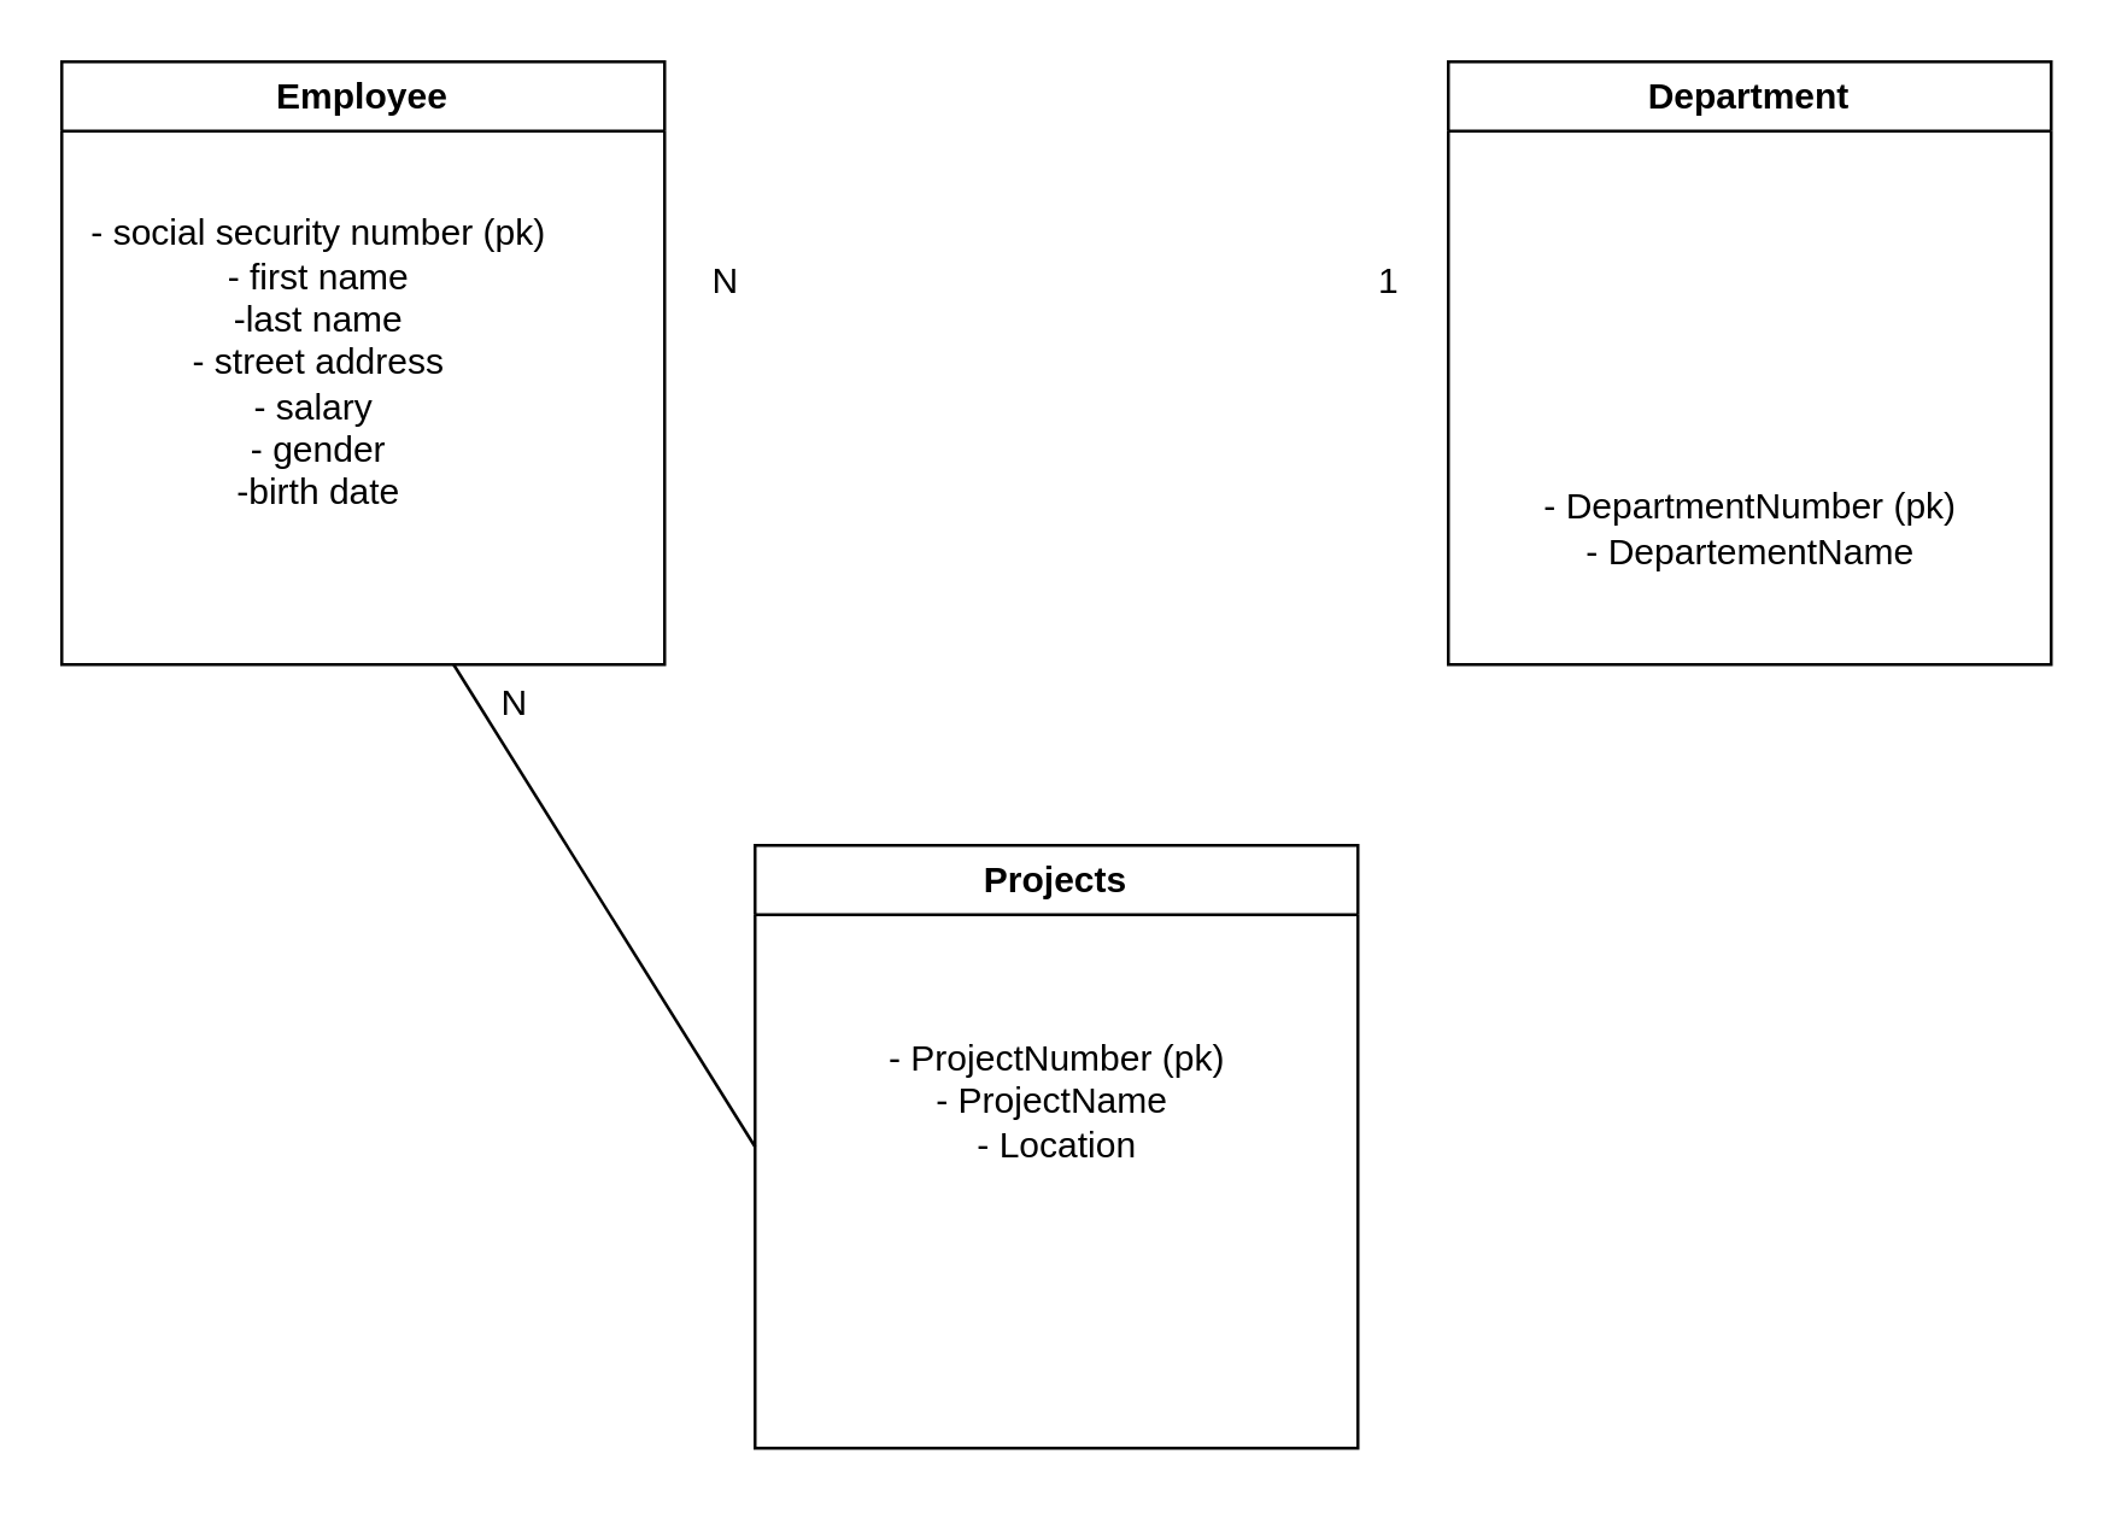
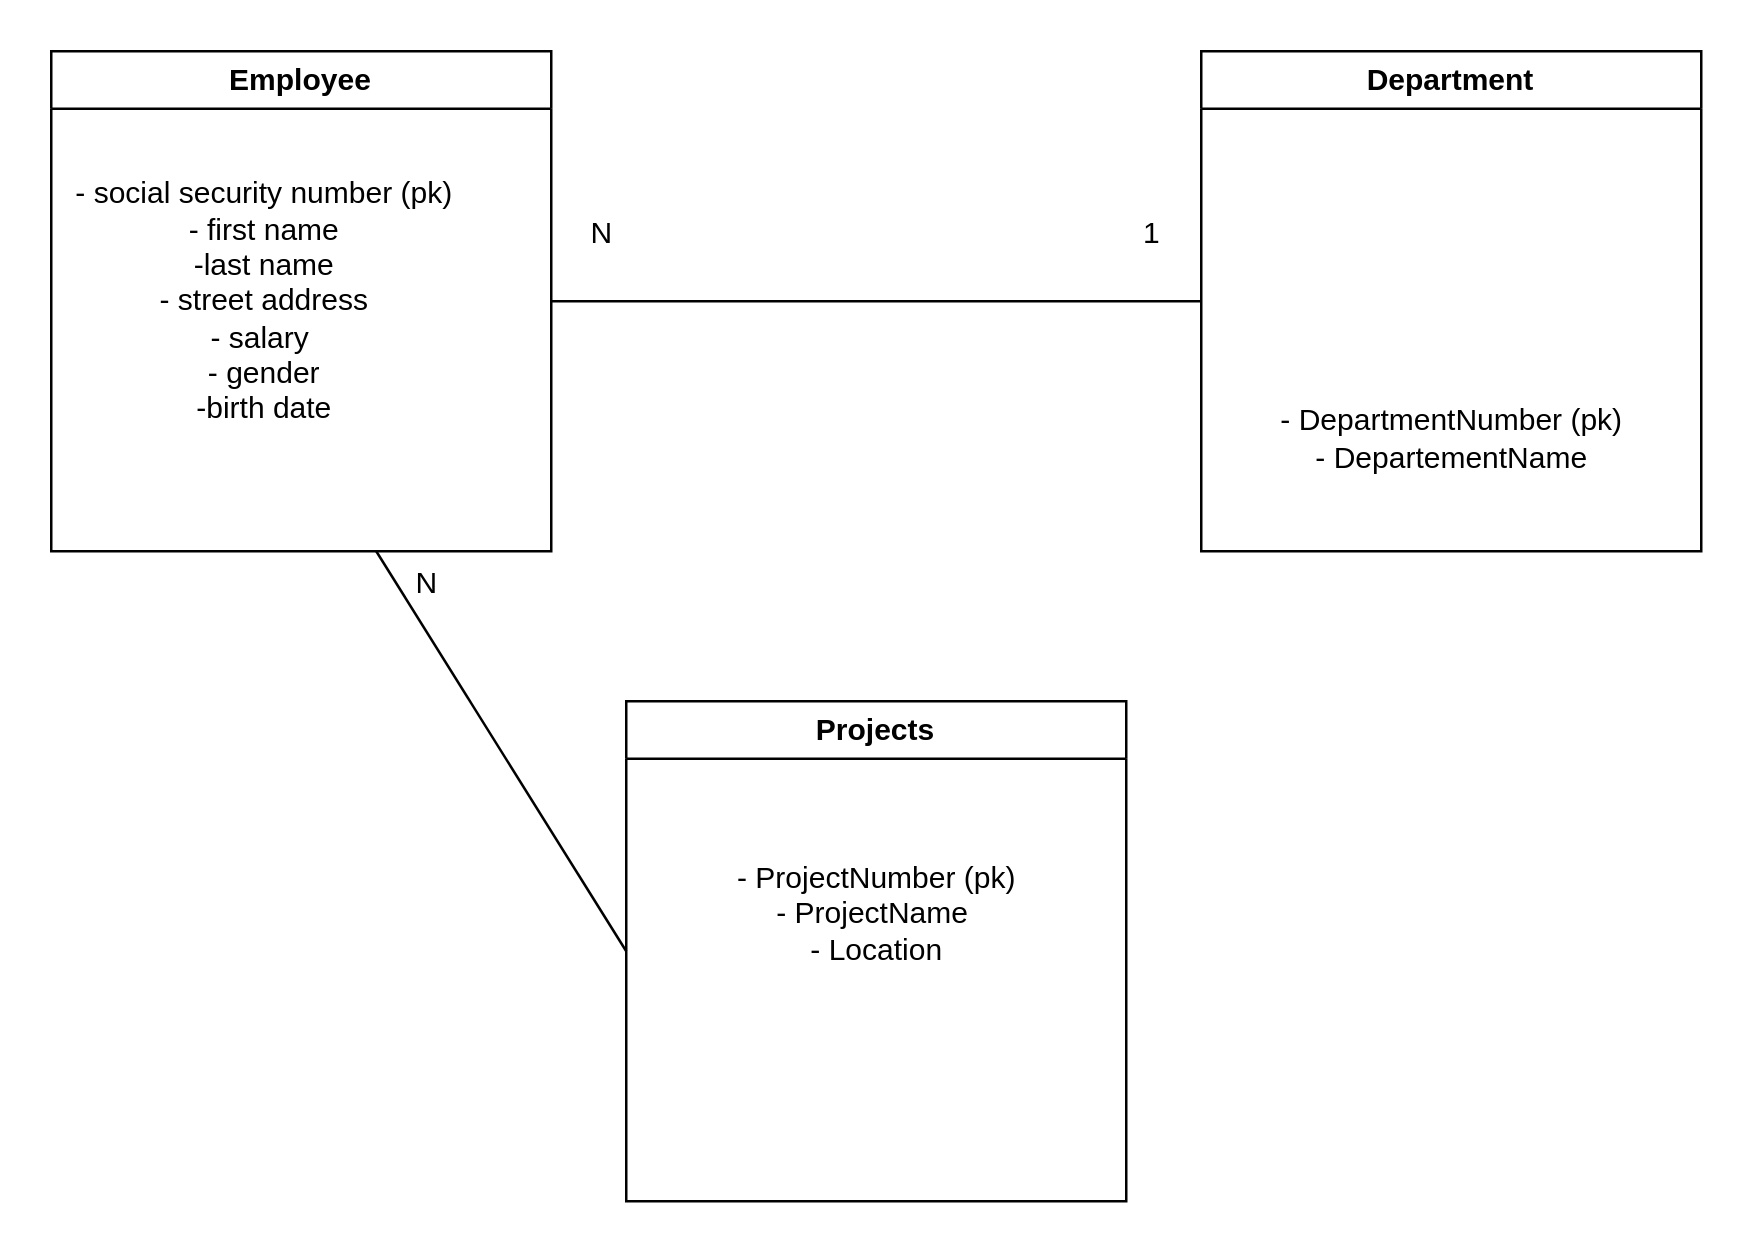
  <mxCell id="0" />
  <mxCell id="1" parent="0" />
  <mxCell id="2" value="Employee" style="swimlane;whiteSpace=wrap;html=1;" vertex="1" parent="1"><mxGeometry x="20" y="20" width="200" height="200" as="geometry" /></mxCell>
  <mxCell id="3" value="&lt;div&gt;- social security number (pk)&lt;/div&gt;- first name&lt;div&gt;-last name&lt;/div&gt;&lt;div&gt;- street address&lt;/div&gt;&lt;div&gt;- salary&amp;nbsp;&lt;/div&gt;&lt;div&gt;- gender&lt;/div&gt;&lt;div&gt;-birth date&lt;/div&gt;" style="text;html=1;align=center;verticalAlign=middle;resizable=0;points=[];autosize=1;strokeColor=none;fillColor=none;" vertex="1" parent="2"><mxGeometry y="45" width="170" height="110" as="geometry" /></mxCell>
  <mxCell id="4" value="Department" style="swimlane;whiteSpace=wrap;html=1;" vertex="1" parent="1"><mxGeometry x="480" y="20" width="200" height="200" as="geometry" /></mxCell>
  <mxCell id="5" value="&lt;div&gt;&lt;br&gt;&lt;/div&gt;" style="text;html=1;align=center;verticalAlign=middle;resizable=0;points=[];autosize=1;strokeColor=none;fillColor=none;" vertex="1" parent="4"><mxGeometry x="75" y="85" width="20" height="30" as="geometry" /></mxCell>
  <mxCell id="6" value="- DepartmentNumber (pk)&lt;div&gt;- DepartementName&lt;/div&gt;" style="text;html=1;align=center;verticalAlign=middle;resizable=0;points=[];autosize=1;strokeColor=none;fillColor=none;" vertex="1" parent="4"><mxGeometry x="20" y="135" width="160" height="40" as="geometry" /></mxCell>
+ <mxCell id="7" value="" style="endArrow=none;html=1;rounded=0;exitX=1;exitY=0.5;exitDx=0;exitDy=0;entryX=0;entryY=0.5;entryDx=0;entryDy=0;" edge="1" parent="1" source="2" target="4"><mxGeometry width="50" height="50" relative="1" as="geometry"><mxPoint x="330" y="230" as="sourcePoint" /><mxPoint x="380" y="180" as="targetPoint" /></mxGeometry></mxCell>
  <mxCell id="8" value="Projects" style="swimlane;whiteSpace=wrap;html=1;" vertex="1" parent="1"><mxGeometry x="250" y="280" width="200" height="200" as="geometry" /></mxCell>
  <mxCell id="9" value="&lt;div&gt;&lt;br&gt;&lt;/div&gt;" style="text;html=1;align=center;verticalAlign=middle;resizable=0;points=[];autosize=1;strokeColor=none;fillColor=none;" vertex="1" parent="8"><mxGeometry x="75" y="85" width="20" height="30" as="geometry" /></mxCell>
  <mxCell id="10" value="&lt;div&gt;&lt;div&gt;- ProjectNumber&amp;nbsp;&lt;span style=&quot;background-color: transparent; color: light-dark(rgb(0, 0, 0), rgb(255, 255, 255));&quot;&gt;(pk&lt;/span&gt;&lt;span style=&quot;background-color: transparent; color: light-dark(rgb(0, 0, 0), rgb(255, 255, 255));&quot;&gt;)&lt;/span&gt;&lt;/div&gt;&lt;div&gt;- ProjectName&amp;nbsp;&lt;/div&gt;&lt;div&gt;- Location&lt;/div&gt;&lt;/div&gt;" style="text;html=1;align=center;verticalAlign=middle;resizable=0;points=[];autosize=1;strokeColor=none;fillColor=none;" vertex="1" parent="8"><mxGeometry x="35" y="55" width="130" height="60" as="geometry" /></mxCell>
  <mxCell id="11" value="" style="endArrow=none;html=1;rounded=0;exitX=0;exitY=0.5;exitDx=0;exitDy=0;" edge="1" parent="1" source="8"><mxGeometry width="50" height="50" relative="1" as="geometry"><mxPoint x="10" y="410" as="sourcePoint" /><mxPoint x="150" y="220" as="targetPoint" /></mxGeometry></mxCell>
  <mxCell id="12" value="N" style="text;html=1;align=center;verticalAlign=middle;resizable=0;points=[];autosize=1;strokeColor=none;fillColor=none;" vertex="1" parent="1"><mxGeometry x="225" y="78" width="30" height="30" as="geometry" /></mxCell>
  <mxCell id="13" value="1" style="text;html=1;align=center;verticalAlign=middle;resizable=0;points=[];autosize=1;strokeColor=none;fillColor=none;" vertex="1" parent="1"><mxGeometry x="445" y="78" width="30" height="30" as="geometry" /></mxCell>
  <mxCell id="14" value="N" style="text;html=1;align=center;verticalAlign=middle;resizable=0;points=[];autosize=1;strokeColor=none;fillColor=none;" vertex="1" parent="1"><mxGeometry x="155" y="218" width="30" height="30" as="geometry" /></mxCell>
